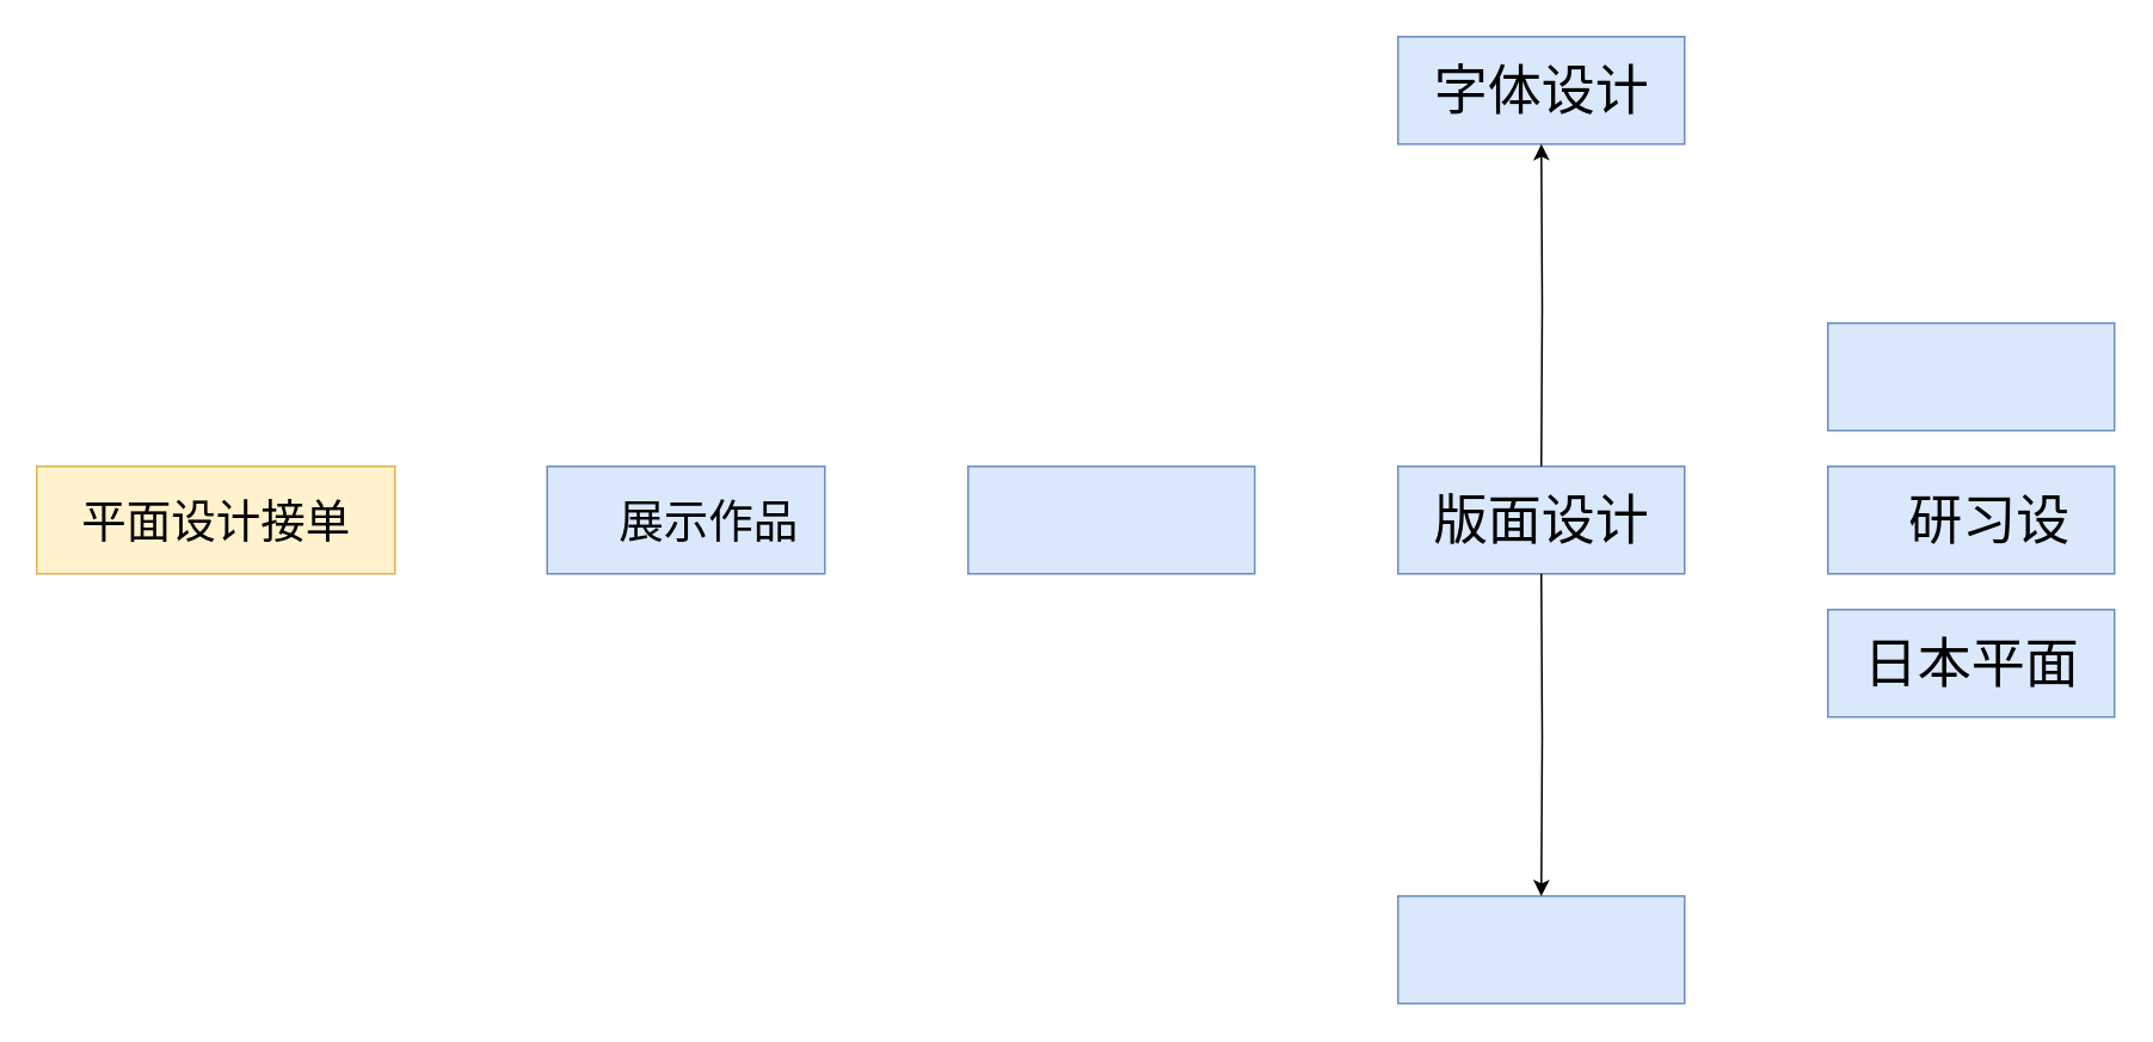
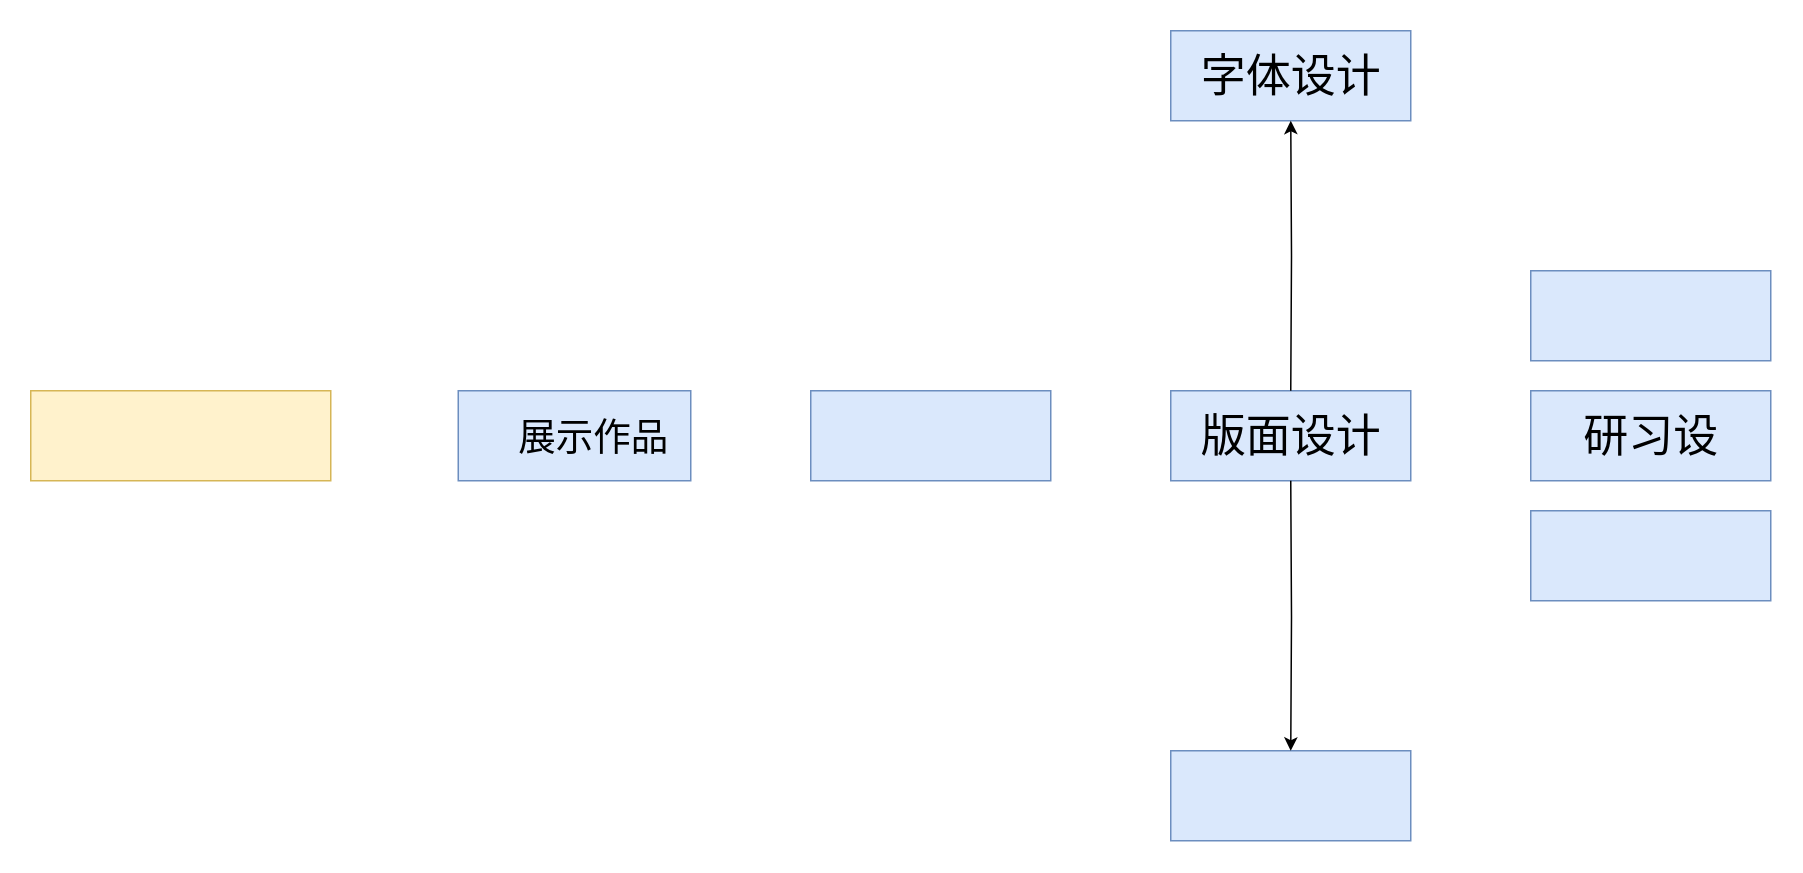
  <mxCell id="0" />
  <mxCell id="1" parent="0" />
  <mxCell id="2" value="" style="rounded=0;whiteSpace=wrap;html=1;fontFamily=Helvetica;fillColor=#fff2cc;strokeColor=#d6b656;" parent="1" vertex="1"><mxGeometry x="20" y="260" width="200" height="60" as="geometry" /></mxCell>
- <mxCell id="3" value="平面设计接单" style="text;resizable=0;autosize=1;align=center;verticalAlign=middle;points=[];rounded=0;fontFamily=Helvetica;fontSize=25;html=1;" parent="1" vertex="1"><mxGeometry x="35" y="270" width="170" height="40" as="geometry" /></mxCell>
  <mxCell id="4" value="" style="rounded=0;whiteSpace=wrap;html=1;fontFamily=Helvetica;fillColor=#dae8fc;strokeColor=#6c8ebf;" parent="1" vertex="1"><mxGeometry x="305" y="260" width="155" height="60" as="geometry" /></mxCell>
  <mxCell id="5" value="展示作品" style="text;html=1;resizable=0;autosize=1;align=center;verticalAlign=middle;points=[];fillColor=none;strokeColor=none;rounded=0;fontFamily=Helvetica;fontSize=25;" parent="1" vertex="1"><mxGeometry x="335" y="270" width="120" height="40" as="geometry" /></mxCell>
  <mxCell id="6" value="" style="rounded=0;whiteSpace=wrap;html=1;fontFamily=Helvetica;fillColor=#dae8fc;strokeColor=#6c8ebf;" parent="1" vertex="1"><mxGeometry x="540" y="260" width="160" height="60" as="geometry" /></mxCell>
  <mxCell id="7" value="" style="rounded=0;whiteSpace=wrap;html=1;fontFamily=Helvetica;fillColor=#dae8fc;strokeColor=#6c8ebf;" parent="1" vertex="1"><mxGeometry x="780" y="500" width="160" height="60" as="geometry" /></mxCell>
  <mxCell id="8" value="" style="rounded=0;whiteSpace=wrap;html=1;fontFamily=Helvetica;fillColor=#dae8fc;strokeColor=#6c8ebf;" parent="1" vertex="1"><mxGeometry x="780" y="20" width="160" height="60" as="geometry" /></mxCell>
  <mxCell id="9" value="字体设计" style="text;resizable=0;autosize=1;align=center;verticalAlign=middle;points=[];fillColor=none;strokeColor=none;rounded=0;fontFamily=Helvetica;fontSize=30;html=1;" parent="1" vertex="1"><mxGeometry x="790" y="30" width="140" height="40" as="geometry" /></mxCell>
  <mxCell id="10" value="" style="rounded=0;whiteSpace=wrap;html=1;fontFamily=Helvetica;fillColor=#dae8fc;strokeColor=#6c8ebf;" parent="1" vertex="1"><mxGeometry x="780" y="260" width="160" height="60" as="geometry" /></mxCell>
  <mxCell id="11" style="edgeStyle=orthogonalEdgeStyle;rounded=0;orthogonalLoop=1;jettySize=auto;html=1;entryX=0.5;entryY=1;entryDx=0;entryDy=0;fontFamily=Helvetica;fontSize=25;" parent="1" target="8" edge="1"><mxGeometry relative="1" as="geometry"><mxPoint x="860" y="260" as="sourcePoint" /></mxGeometry></mxCell>
  <mxCell id="12" style="edgeStyle=orthogonalEdgeStyle;rounded=0;orthogonalLoop=1;jettySize=auto;html=1;entryX=0.5;entryY=0;entryDx=0;entryDy=0;fontFamily=Helvetica;fontSize=25;" parent="1" target="7" edge="1"><mxGeometry relative="1" as="geometry"><mxPoint x="860" y="320" as="sourcePoint" /></mxGeometry></mxCell>
  <mxCell id="13" value="版面设计" style="text;resizable=0;autosize=1;align=center;verticalAlign=middle;points=[];fillColor=none;strokeColor=none;rounded=0;fontFamily=Helvetica;fontSize=30;html=1;" parent="1" vertex="1"><mxGeometry x="790" y="270" width="140" height="40" as="geometry" /></mxCell>
  <mxCell id="14" value="" style="rounded=0;whiteSpace=wrap;html=1;fontFamily=Helvetica;fillColor=#dae8fc;strokeColor=#6c8ebf;" parent="1" vertex="1"><mxGeometry x="1020" y="340" width="160" height="60" as="geometry" /></mxCell>
- <mxCell id="15" value="日本平面" style="text;resizable=0;autosize=1;align=center;verticalAlign=middle;points=[];fillColor=none;strokeColor=none;rounded=0;fontFamily=Helvetica;fontSize=30;html=1;" parent="1" vertex="1"><mxGeometry x="1030" y="350" width="140" height="40" as="geometry" /></mxCell>
  <mxCell id="16" value="" style="rounded=0;whiteSpace=wrap;html=1;fontFamily=Helvetica;fillColor=#dae8fc;strokeColor=#6c8ebf;" parent="1" vertex="1"><mxGeometry x="1020" y="260" width="160" height="60" as="geometry" /></mxCell>
- <mxCell id="17" value="研习设" style="text;resizable=0;autosize=1;align=center;verticalAlign=middle;points=[];fillColor=none;strokeColor=none;rounded=0;fontFamily=Helvetica;fontSize=30;html=1;" parent="1" vertex="1"><mxGeometry x="1055" y="270" width="110" height="40" as="geometry" /></mxCell>
+ <mxCell id="17" value="研习设" style="text;resizable=0;autosize=1;align=center;verticalAlign=middle;points=[];fillColor=none;strokeColor=none;rounded=0;fontFamily=Helvetica;fontSize=30;html=1;" parent="1" vertex="1"><mxGeometry x="1045" y="270" width="110" height="40" as="geometry" /></mxCell>
  <mxCell id="18" value="" style="rounded=0;whiteSpace=wrap;html=1;fontFamily=Helvetica;fillColor=#dae8fc;strokeColor=#6c8ebf;" parent="1" vertex="1"><mxGeometry x="1020" y="180" width="160" height="60" as="geometry" /></mxCell>
